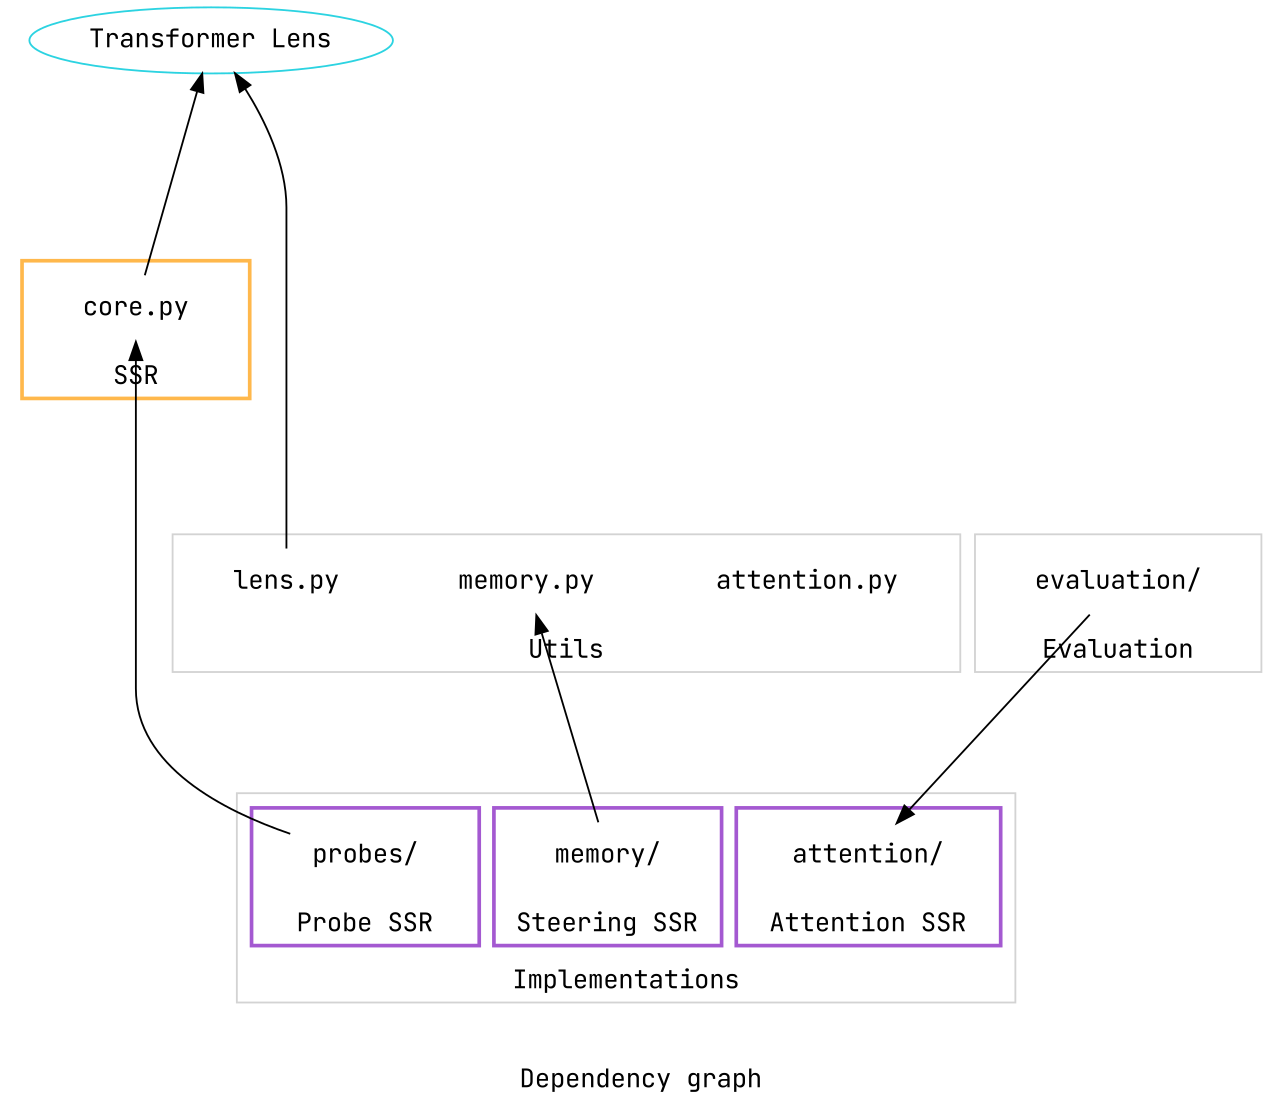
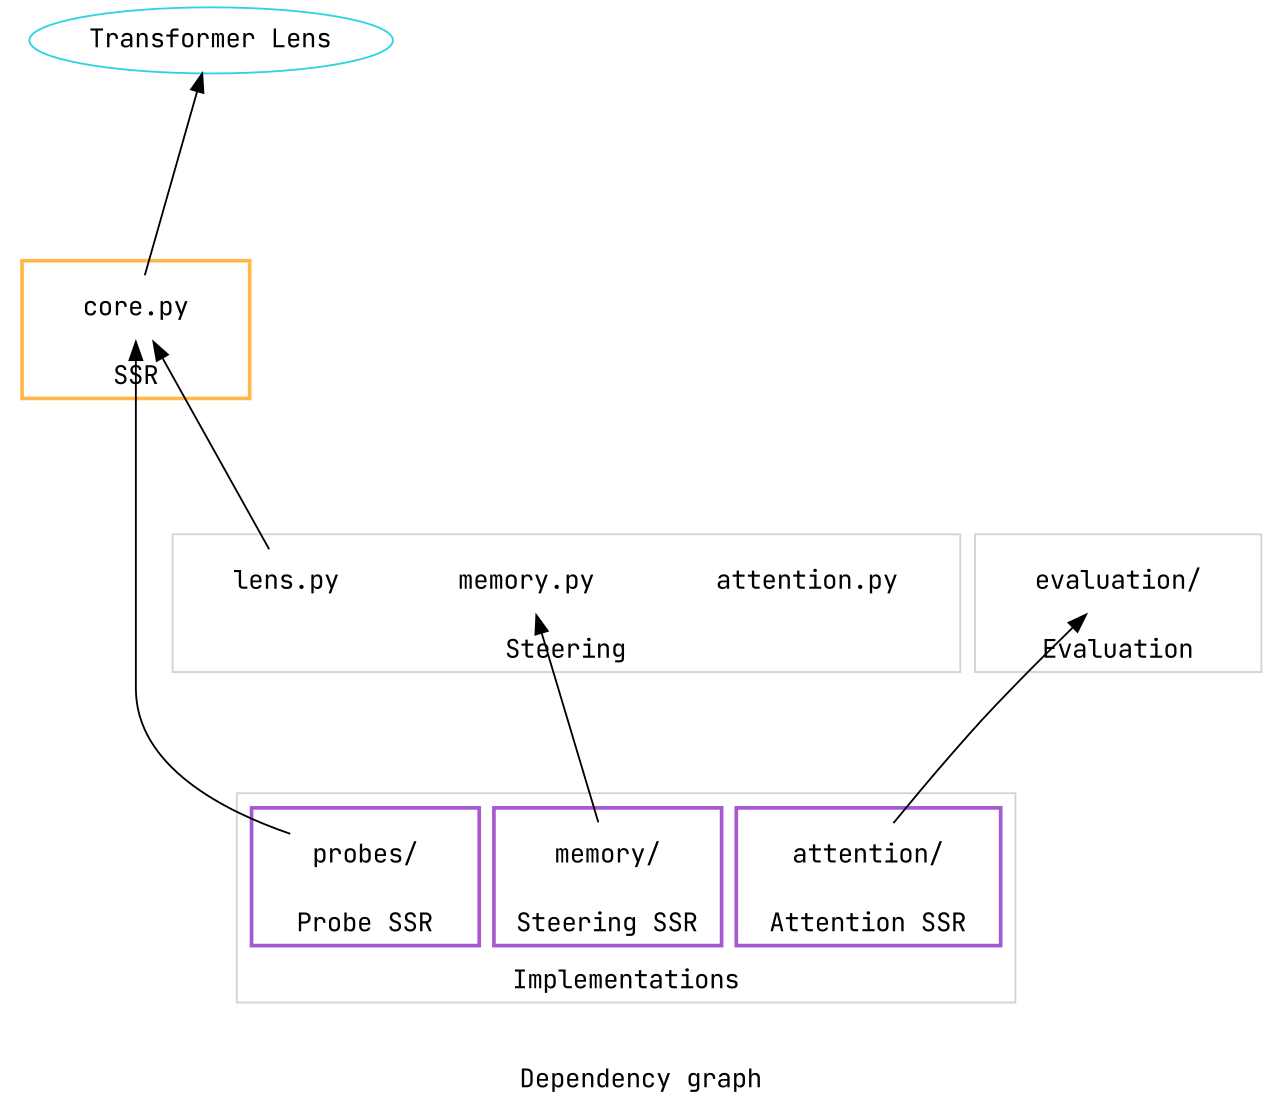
  digraph {
    compound=true
    fontname="JetBrains Mono"
    label="Dependency graph"
    ordering=in
    rankdir=BT
    node [color=transparent fillcolor=transparent fontname="JetBrains Mono" style=filled]
    edge [minlen=3]
    n1 [label="core.py" width=1.5]
    n2 [label="probes/" width=1.5]
    n3 [label="memory/" width=1.5]
    n4 [label="attention/" width=1.5]
    n5 [label="attention.py" width=1.5]
    n6 [label="memory.py" width=1.5]
    n7 [label="lens.py" width=1.5]
    n8 [label="evaluation/" width=1.5]
    n9 [color="#2CD3E1" label="Transformer Lens" shape=ellipse width=2.75]
    subgraph cluster_1 {
      color="#FFB84C"
      label=SSR
      style=bold
      n1
    }
    subgraph cluster_2 {
      color=lightgrey
      label=Implementations
      subgraph cluster_3 {
        color="#A459D1"
        label="Probe SSR"
        style=bold
        n2
      }
      subgraph cluster_4 {
        color="#A459D1"
        label="Steering SSR"
        style=bold
        n3
      }
      subgraph cluster_5 {
        color="#A459D1"
        label="Attention SSR"
        style=bold
        n4
      }
    }
    subgraph cluster_6 {
      color=lightgrey
-     label=Utils
+     label=Steering
      n5
      n6
      n7
    }
    subgraph cluster_7 {
      color=lightgrey
      label=Evaluation
      n8
    }
    n1 -> n9
    n2 -> n1
    n3 -> n6
-   n7 -> n9
-   n8 -> n4
+   n7 -> n1
+   n4 -> n8
  }
